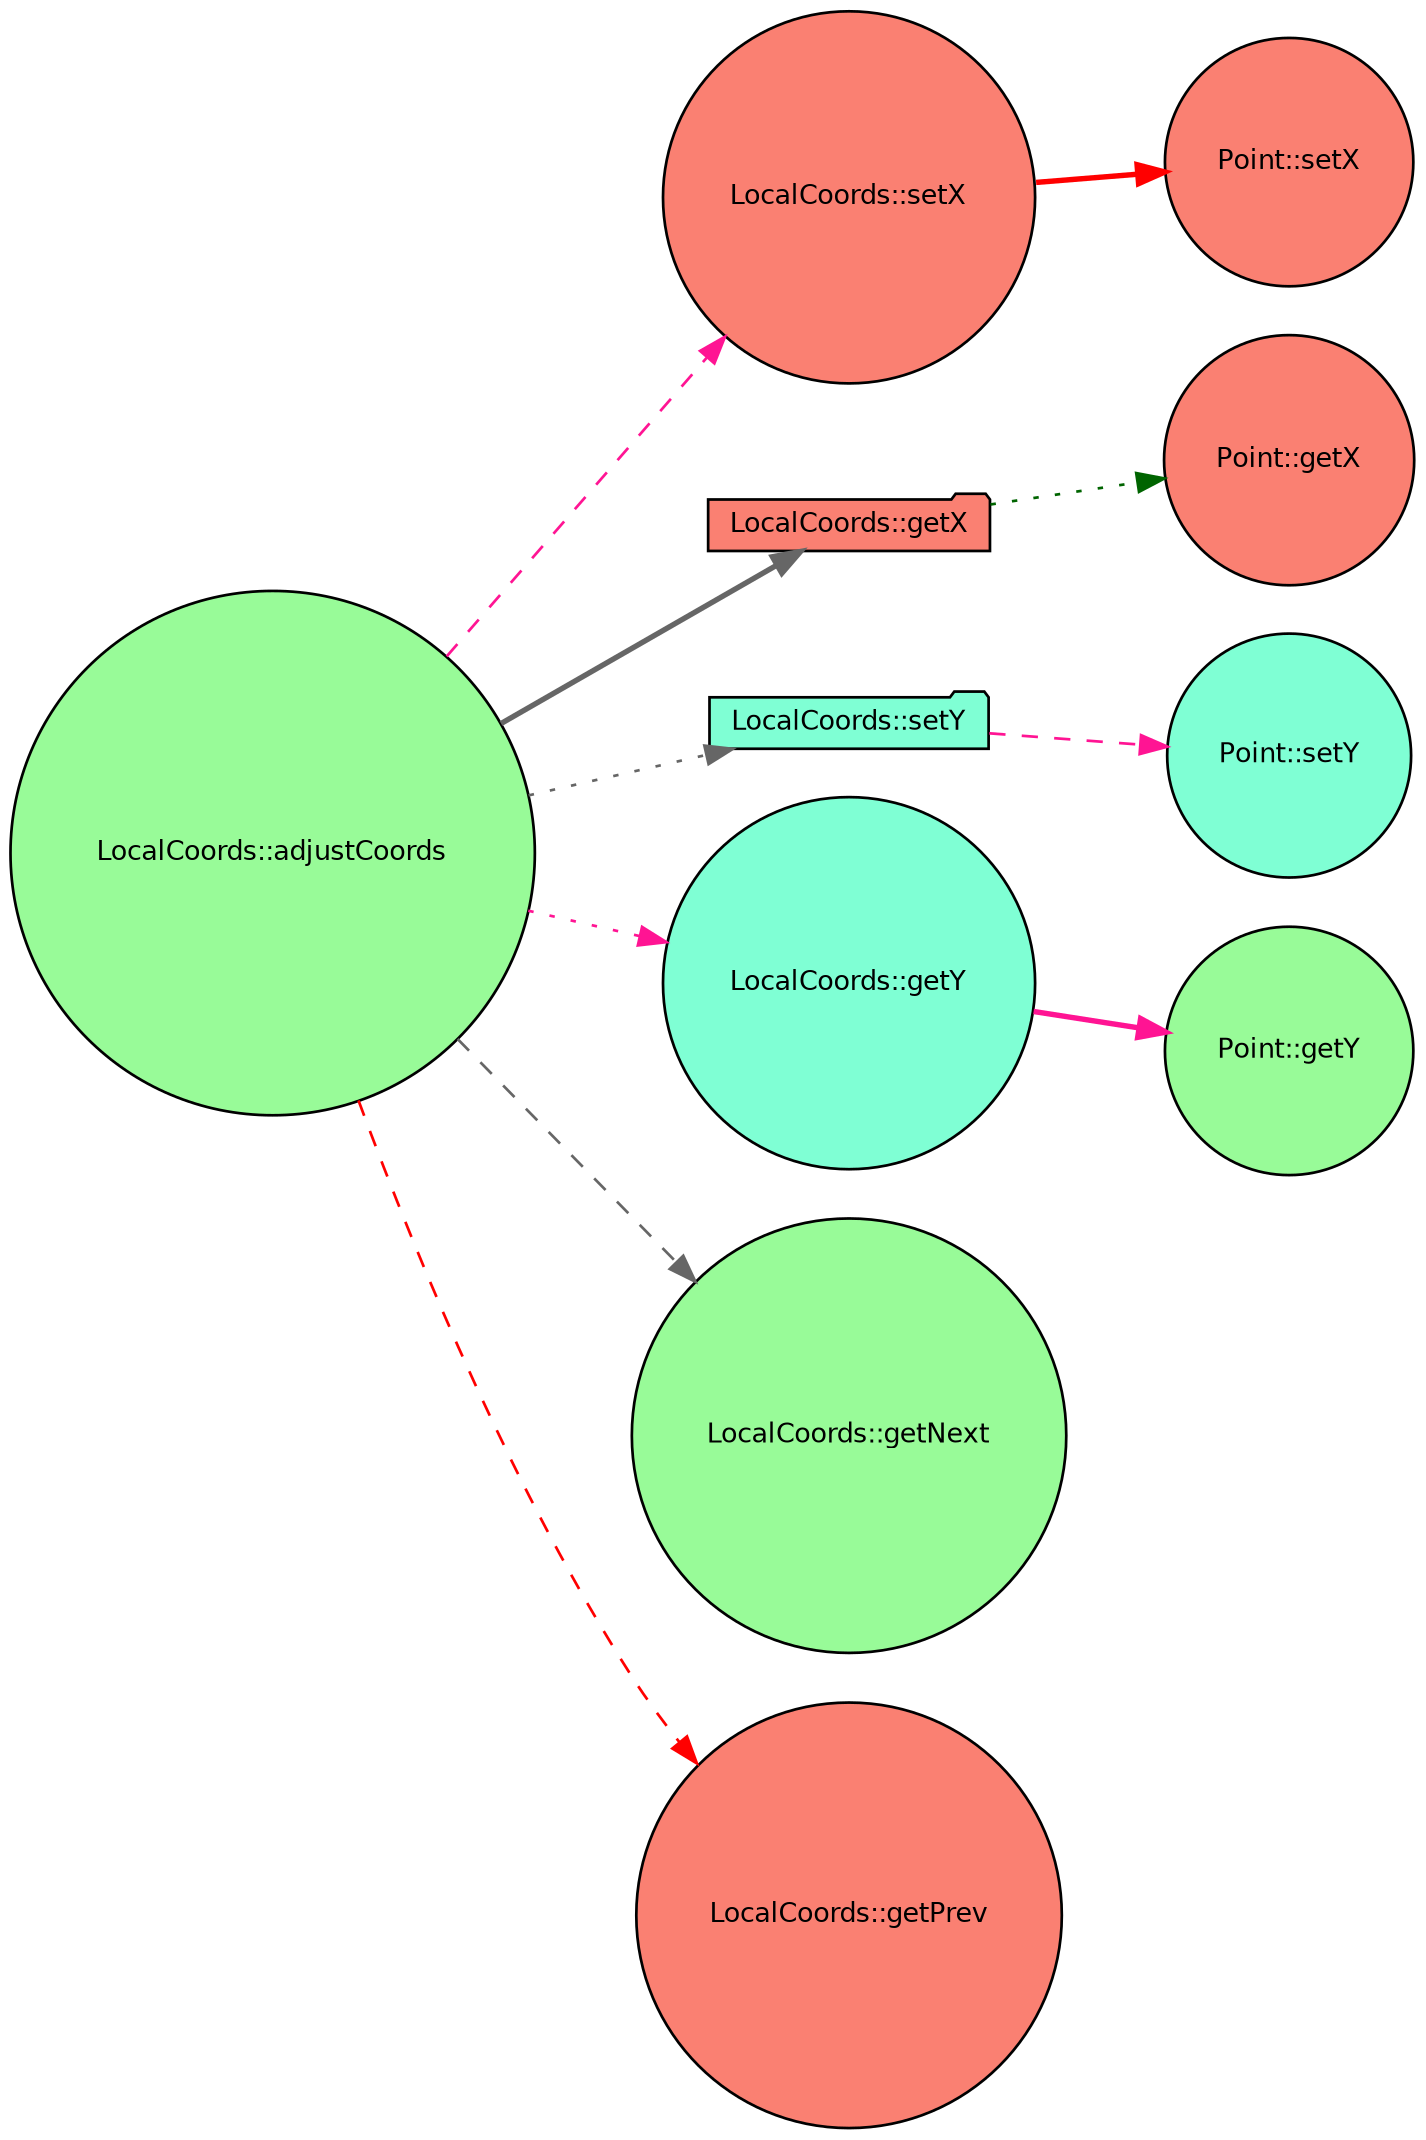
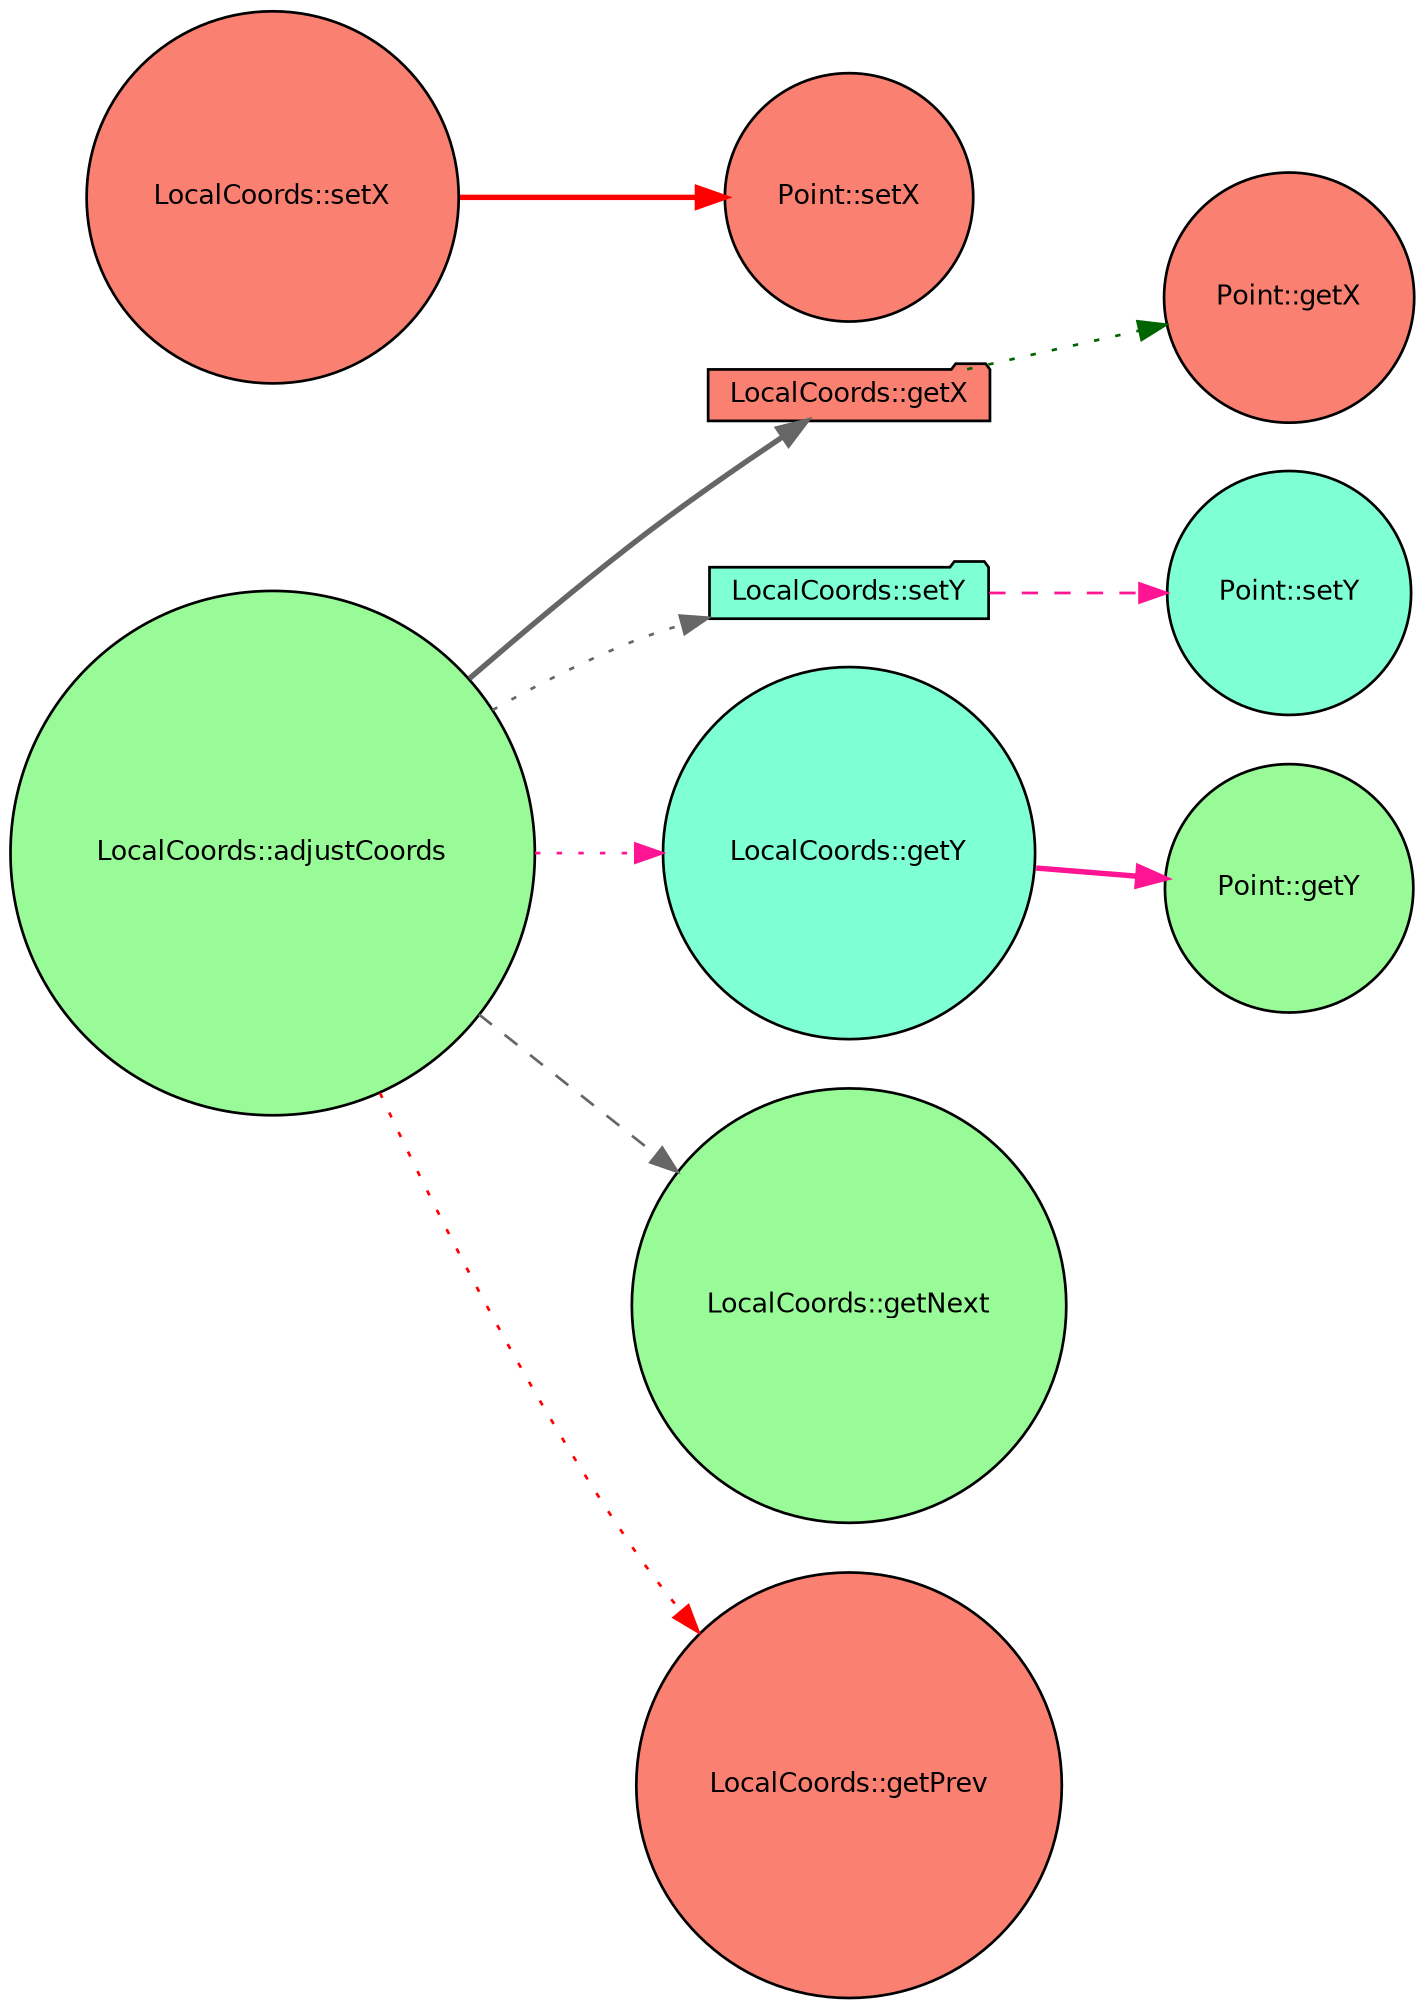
  digraph {
    rankdir=LR
    node [color=black fillcolor=salmon fontname=Helvetica fontsize=10 shape=circle style=filled]
    edge [color=deeppink fontname=Helvetica fontsize=10 labelfontname=Helvetica labelfontsize=10 style=dotted]
    n1 [fillcolor=palegreen fontcolor=black height=0.2 label="LocalCoords::adjustCoords" width=0.4]
    n2 [height=0.2 label="LocalCoords::setX" width=0.4]
    n3 [height=0.2 label="LocalCoords::getX" shape=folder width=0.4]
    n4 [fillcolor=aquamarine height=0.2 label="LocalCoords::setY" shape=folder width=0.4]
    n5 [fillcolor=aquamarine height=0.2 label="LocalCoords::getY" width=0.4]
    n6 [fillcolor=palegreen height=0.2 label="LocalCoords::getNext" width=0.4]
    n7 [height=0.2 label="LocalCoords::getPrev" width=0.4]
    n8 [height=0.2 label="Point::setX" width=0.4]
    n9 [height=0.2 label="Point::getX" width=0.4]
    n10 [fillcolor=aquamarine height=0.2 label="Point::setY" width=0.4]
    n11 [fillcolor=palegreen height=0.2 label="Point::getY" width=0.4]
-   n1 -> n2 [style=dashed]
    n1 -> n3 [color=gray40 style=bold]
    n1 -> n4 [color=gray40]
    n1 -> n5
    n1 -> n6 [color=gray40 style=dashed]
-   n1 -> n7 [color=red style=dashed]
+   n1 -> n7 [color=red]
    n2 -> n8 [color=red style=bold]
    n3 -> n9 [color=darkgreen]
    n4 -> n10 [style=dashed]
    n5 -> n11 [style=bold]
  }
